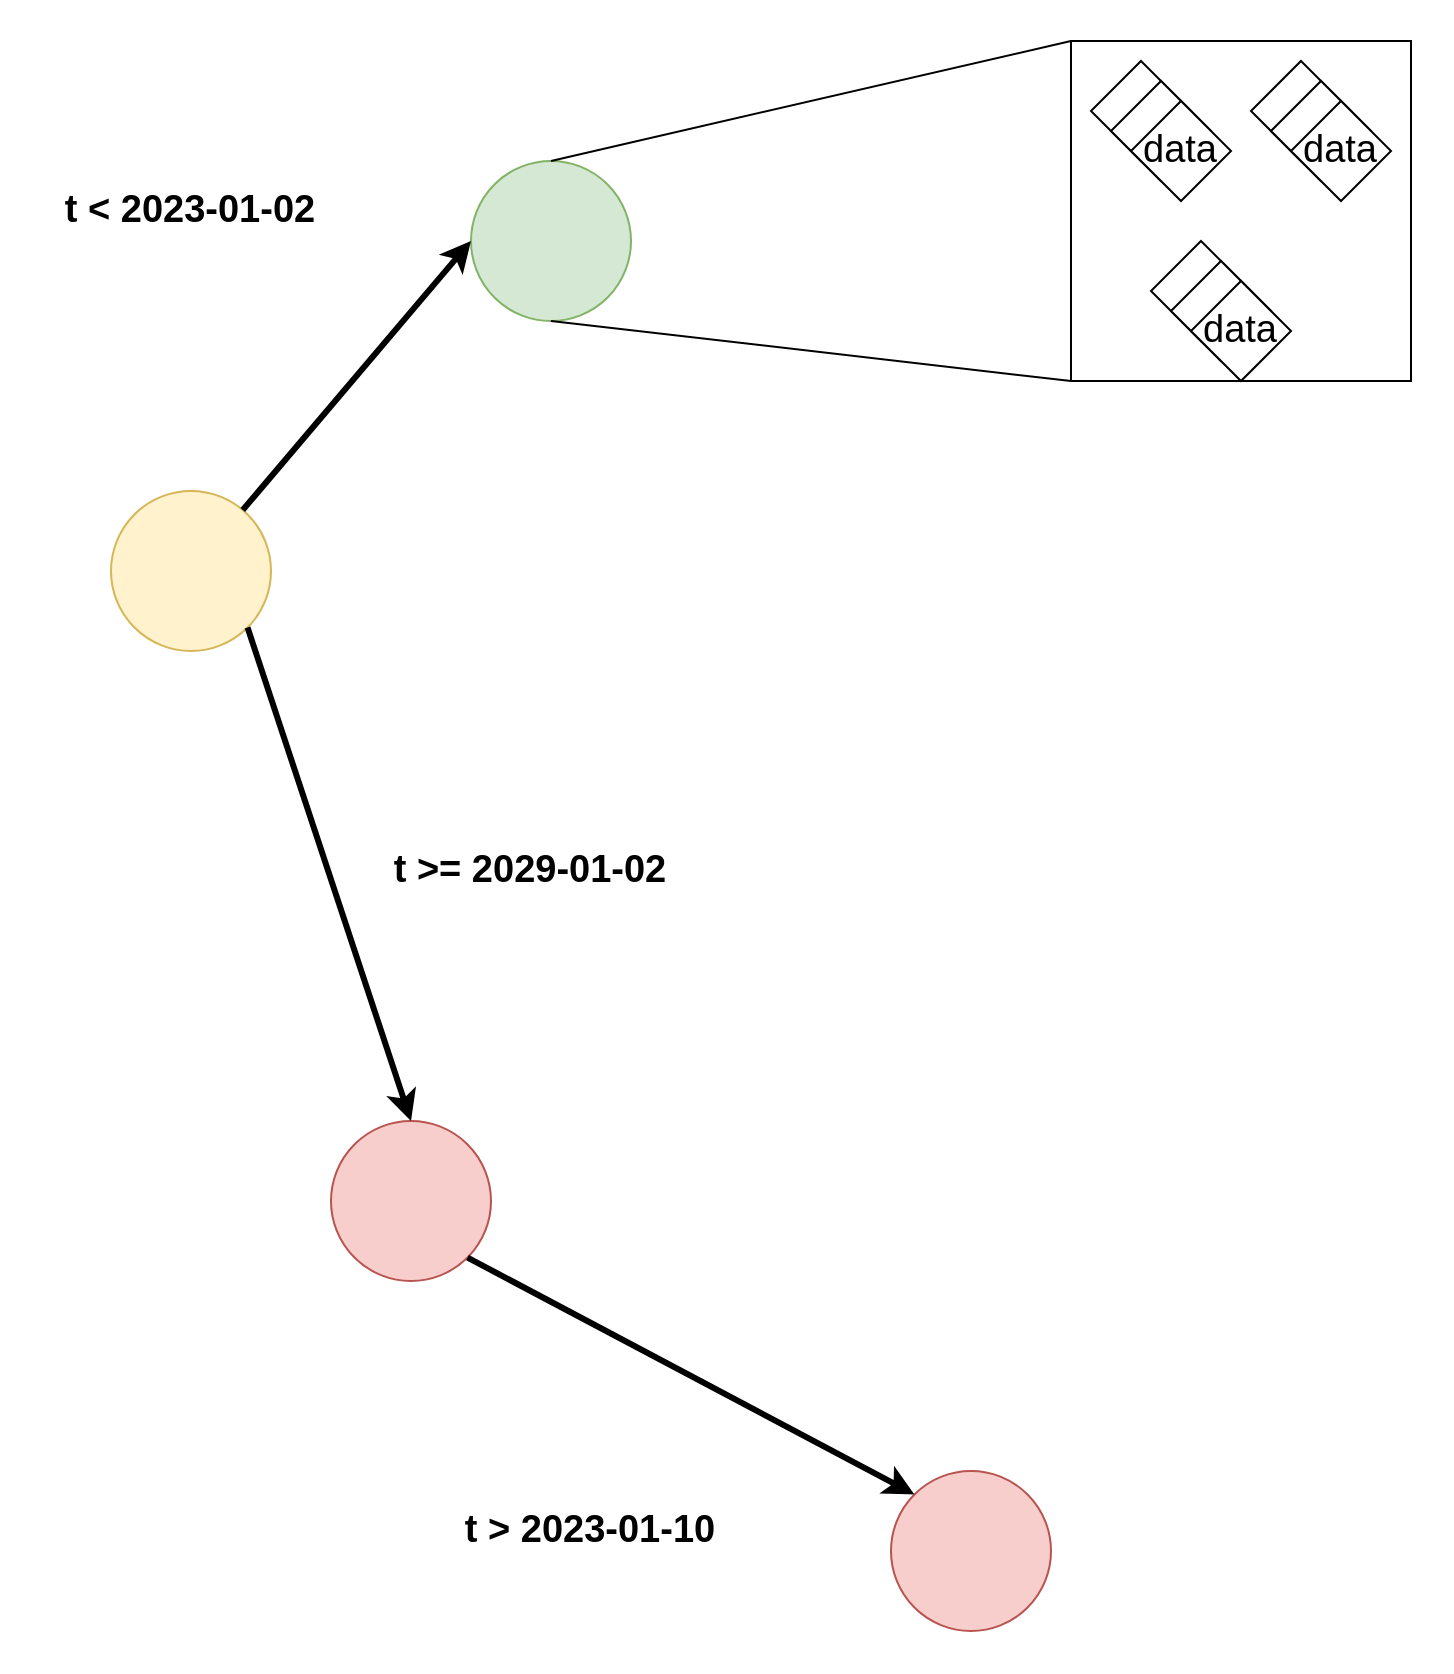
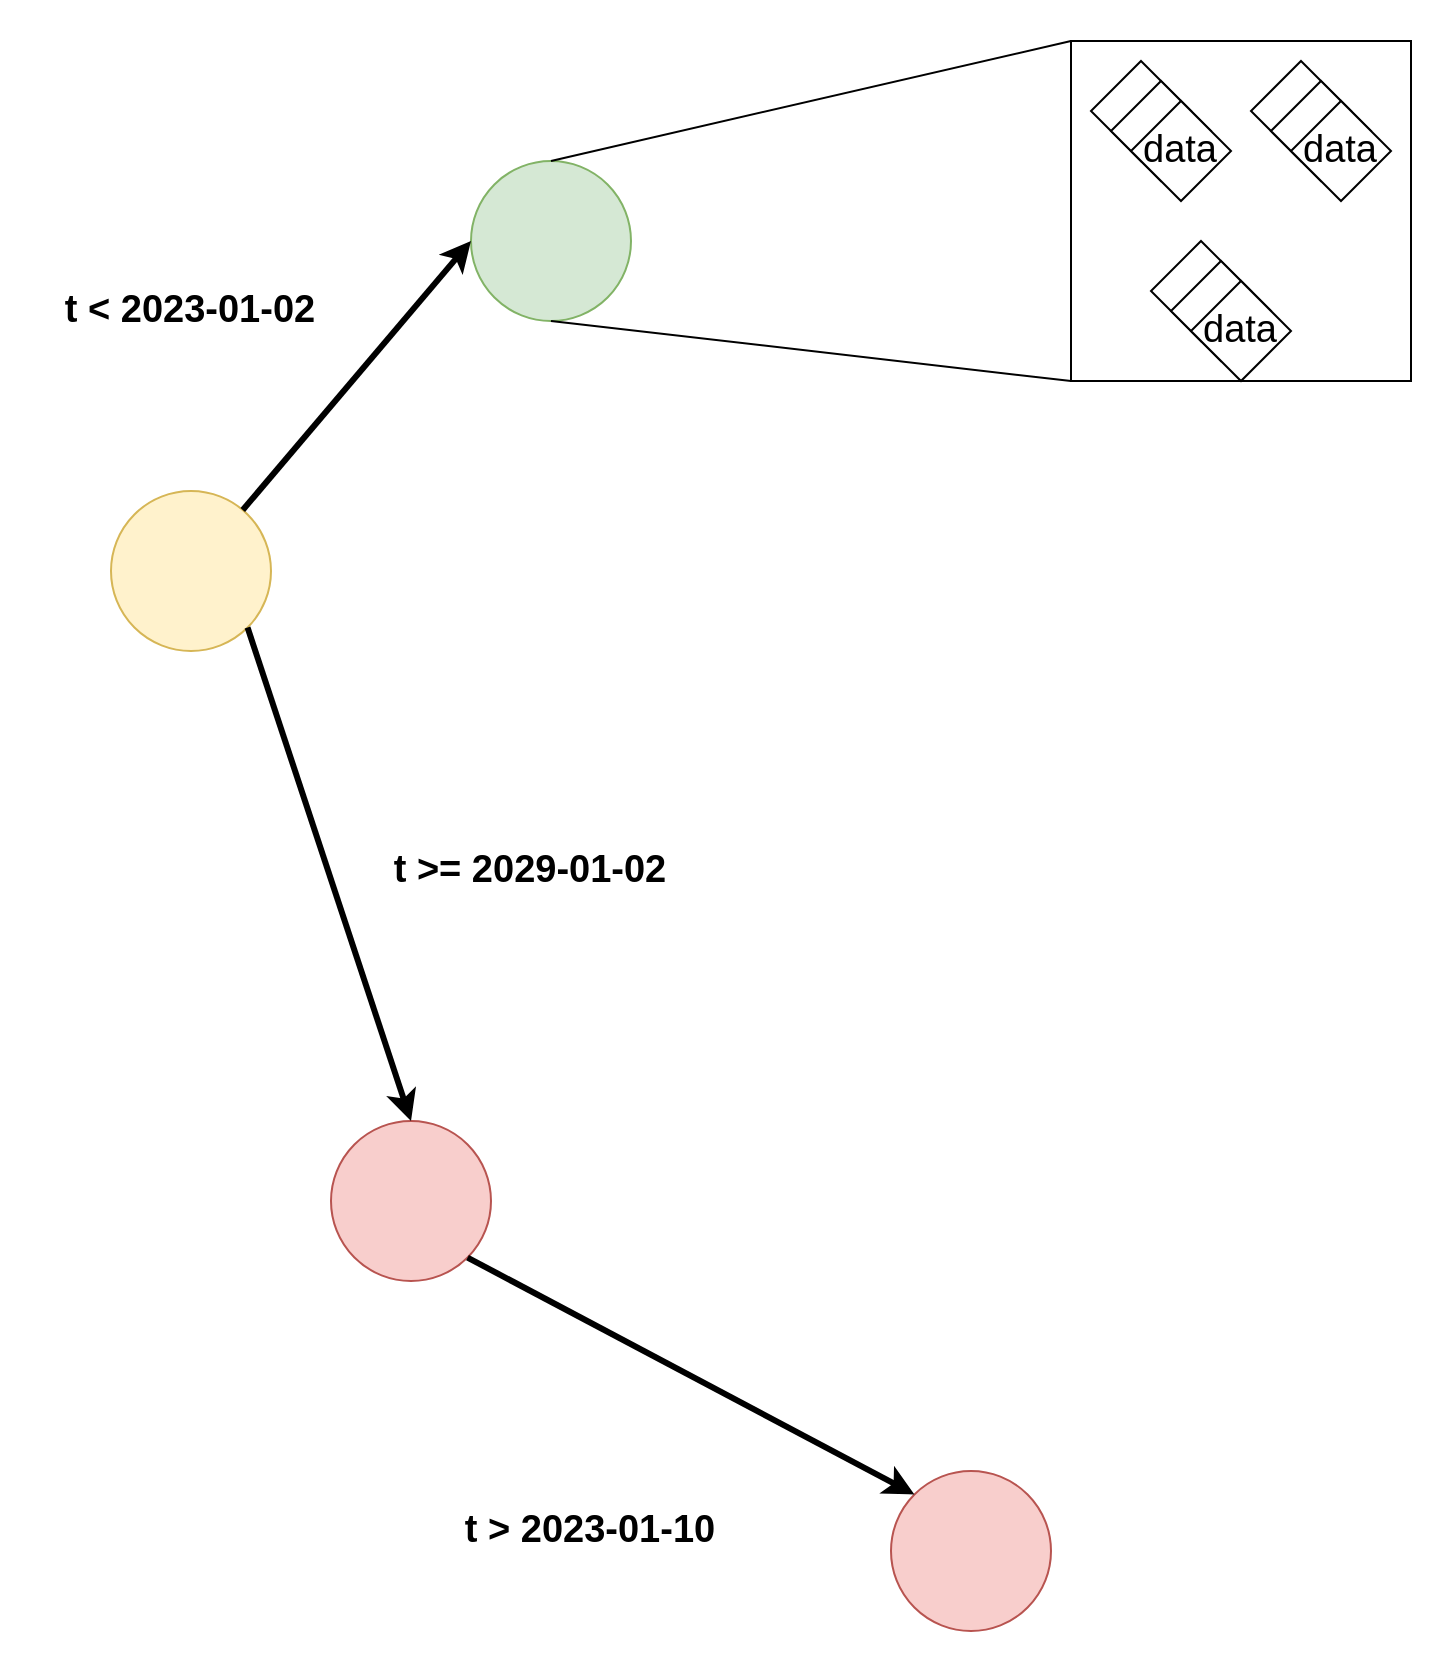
  <mxCell id="0" />
  <mxCell id="1" parent="0" />
  <mxCell id="2" value="" style="ellipse;whiteSpace=wrap;html=1;aspect=fixed;fillColor=#fff2cc;strokeColor=#d6b656;" vertex="1" parent="1"><mxGeometry x="55" y="245" width="80" height="80" as="geometry" /></mxCell>
  <mxCell id="3" value="" style="ellipse;whiteSpace=wrap;html=1;aspect=fixed;fillColor=#f8cecc;strokeColor=#b85450;" vertex="1" parent="1"><mxGeometry x="165" y="560" width="80" height="80" as="geometry" /></mxCell>
  <mxCell id="4" value="" style="ellipse;whiteSpace=wrap;html=1;aspect=fixed;fillColor=#d5e8d4;strokeColor=#82b366;" vertex="1" parent="1"><mxGeometry x="235" y="80" width="80" height="80" as="geometry" /></mxCell>
  <mxCell id="5" value="" style="ellipse;whiteSpace=wrap;html=1;aspect=fixed;fillColor=#f8cecc;strokeColor=#b85450;" vertex="1" parent="1"><mxGeometry x="445" y="735" width="80" height="80" as="geometry" /></mxCell>
  <mxCell id="6" value="" style="endArrow=classic;html=1;rounded=0;entryX=0;entryY=0.5;entryDx=0;entryDy=0;strokeWidth=3;" edge="1" parent="1" source="2" target="4"><mxGeometry width="50" height="50" relative="1" as="geometry"><mxPoint x="365" y="460" as="sourcePoint" /><mxPoint x="415" y="410" as="targetPoint" /></mxGeometry></mxCell>
  <mxCell id="7" value="" style="endArrow=classic;html=1;rounded=0;exitX=1;exitY=1;exitDx=0;exitDy=0;entryX=0.5;entryY=0;entryDx=0;entryDy=0;strokeWidth=3;" edge="1" parent="1" source="2" target="3"><mxGeometry width="50" height="50" relative="1" as="geometry"><mxPoint x="365" y="460" as="sourcePoint" /><mxPoint x="415" y="410" as="targetPoint" /></mxGeometry></mxCell>
  <mxCell id="8" value="" style="endArrow=classic;html=1;rounded=0;exitX=1;exitY=1;exitDx=0;exitDy=0;entryX=0;entryY=0;entryDx=0;entryDy=0;strokeWidth=3;" edge="1" parent="1" source="3" target="5"><mxGeometry width="50" height="50" relative="1" as="geometry"><mxPoint x="133.284" y="323.284" as="sourcePoint" /><mxPoint x="245" y="440" as="targetPoint" /></mxGeometry></mxCell>
  <mxCell id="9" value="&lt;b style=&quot;border-color: var(--border-color);&quot;&gt;&lt;font style=&quot;border-color: var(--border-color); font-size: 19px;&quot;&gt;t &amp;gt; 2023-01-10&lt;/font&gt;&lt;/b&gt;" style="text;html=1;strokeColor=none;fillColor=none;align=center;verticalAlign=middle;whiteSpace=wrap;rounded=0;" vertex="1" parent="1"><mxGeometry x="220" y="750" width="150" height="30" as="geometry" /></mxCell>
  <mxCell id="10" value="&lt;b style=&quot;border-color: var(--border-color);&quot;&gt;&lt;font style=&quot;border-color: var(--border-color); font-size: 19px;&quot;&gt;t &amp;gt;= 2029-01-02&lt;/font&gt;&lt;/b&gt;" style="text;html=1;strokeColor=none;fillColor=none;align=center;verticalAlign=middle;whiteSpace=wrap;rounded=0;" vertex="1" parent="1"><mxGeometry x="185" y="420" width="160" height="30" as="geometry" /></mxCell>
- <mxCell id="11" value="&lt;b&gt;&lt;font style=&quot;font-size: 19px;&quot;&gt;t &amp;lt; 2023-01-02&lt;/font&gt;&lt;/b&gt;" style="text;html=1;strokeColor=none;fillColor=none;align=center;verticalAlign=middle;whiteSpace=wrap;rounded=0;" vertex="1" parent="1"><mxGeometry x="20" y="90" width="150" height="30" as="geometry" /></mxCell>
+ <mxCell id="11" value="&lt;b&gt;&lt;font style=&quot;font-size: 19px;&quot;&gt;t &amp;lt; 2023-01-02&lt;/font&gt;&lt;/b&gt;" style="text;html=1;strokeColor=none;fillColor=none;align=center;verticalAlign=middle;whiteSpace=wrap;rounded=0;" vertex="1" parent="1"><mxGeometry x="20" y="140" width="150" height="30" as="geometry" /></mxCell>
  <mxCell id="12" value="" style="whiteSpace=wrap;html=1;aspect=fixed;fontSize=19;" vertex="1" parent="1"><mxGeometry x="535" y="20" width="170" height="170" as="geometry" /></mxCell>
  <mxCell id="13" value="" style="endArrow=none;html=1;rounded=0;strokeWidth=1;fontSize=19;exitX=0.5;exitY=0;exitDx=0;exitDy=0;entryX=0;entryY=0;entryDx=0;entryDy=0;" edge="1" parent="1" source="4" target="12"><mxGeometry width="50" height="50" relative="1" as="geometry"><mxPoint x="325" y="70" as="sourcePoint" /><mxPoint x="375" y="20" as="targetPoint" /></mxGeometry></mxCell>
  <mxCell id="14" value="" style="endArrow=none;html=1;rounded=0;strokeWidth=1;fontSize=19;exitX=0.5;exitY=1;exitDx=0;exitDy=0;entryX=0;entryY=1;entryDx=0;entryDy=0;" edge="1" parent="1" source="4" target="12"><mxGeometry width="50" height="50" relative="1" as="geometry"><mxPoint x="365" y="400" as="sourcePoint" /><mxPoint x="415" y="350" as="targetPoint" /></mxGeometry></mxCell>
  <mxCell id="15" value="" style="rhombus;whiteSpace=wrap;html=1;fontSize=19;" vertex="1" parent="1"><mxGeometry x="545" y="30" width="50" height="50" as="geometry" /></mxCell>
  <mxCell id="16" value="" style="rhombus;whiteSpace=wrap;html=1;fontSize=19;" vertex="1" parent="1"><mxGeometry x="555" y="40" width="50" height="50" as="geometry" /></mxCell>
  <mxCell id="17" value="data" style="rhombus;whiteSpace=wrap;html=1;fontSize=19;" vertex="1" parent="1"><mxGeometry x="565" y="50" width="50" height="50" as="geometry" /></mxCell>
  <mxCell id="18" value="" style="rhombus;whiteSpace=wrap;html=1;fontSize=19;" vertex="1" parent="1"><mxGeometry x="575" y="120" width="50" height="50" as="geometry" /></mxCell>
  <mxCell id="19" value="" style="rhombus;whiteSpace=wrap;html=1;fontSize=19;" vertex="1" parent="1"><mxGeometry x="585" y="130" width="50" height="50" as="geometry" /></mxCell>
  <mxCell id="20" value="data" style="rhombus;whiteSpace=wrap;html=1;fontSize=19;" vertex="1" parent="1"><mxGeometry x="595" y="140" width="50" height="50" as="geometry" /></mxCell>
  <mxCell id="21" value="" style="rhombus;whiteSpace=wrap;html=1;fontSize=19;" vertex="1" parent="1"><mxGeometry x="625" y="30" width="50" height="50" as="geometry" /></mxCell>
  <mxCell id="22" value="" style="rhombus;whiteSpace=wrap;html=1;fontSize=19;" vertex="1" parent="1"><mxGeometry x="635" y="40" width="50" height="50" as="geometry" /></mxCell>
  <mxCell id="23" value="data" style="rhombus;whiteSpace=wrap;html=1;fontSize=19;" vertex="1" parent="1"><mxGeometry x="645" y="50" width="50" height="50" as="geometry" /></mxCell>
